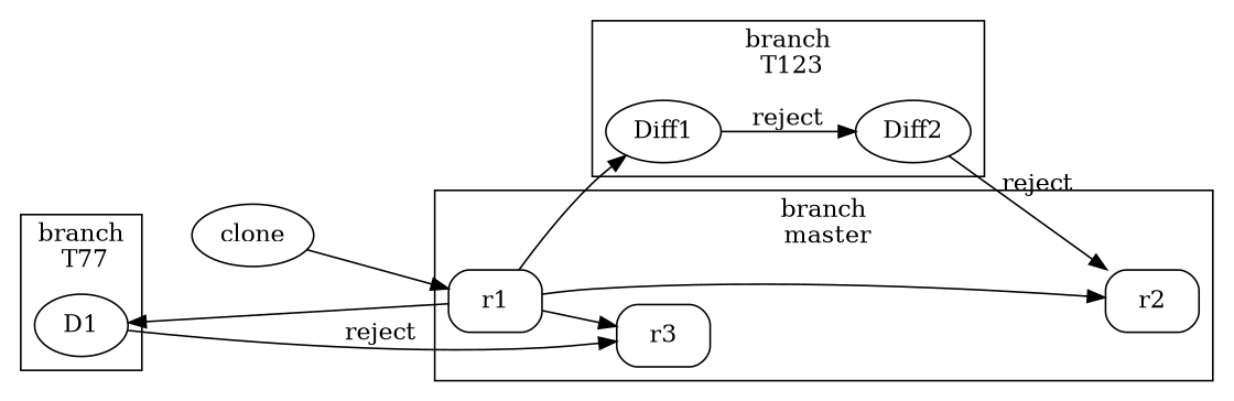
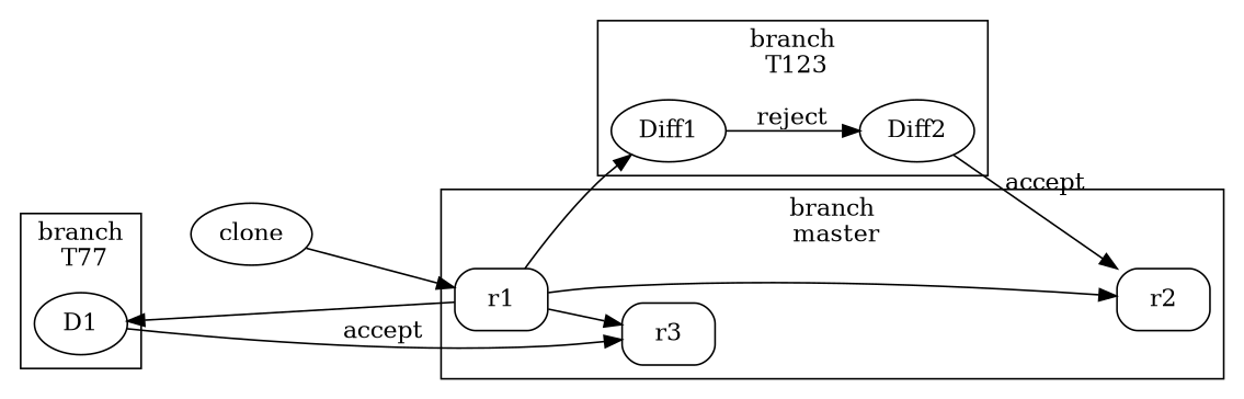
  digraph {
    rankdir=LR
    Diff1
    Diff2
    r1 [shape=box style=rounded]
    r2 [shape=box style=rounded]
    r3 [shape=box style=rounded]
    D1
    clone
    subgraph cluster_1 {
      label="branch\n T123"
      Diff1
      Diff2
    }
    subgraph cluster_2 {
      label="branch\n master"
      r1
      r2
      r3
    }
    subgraph cluster_3 {
      label="branch\n T77"
      D1
    }
    Diff1 -> Diff2 [label=reject]
-   Diff2 -> r2 [label=reject]
+   Diff2 -> r2 [label=accept]
    r1 -> Diff1
    r1 -> r2 [minlen=3]
    r1 -> r3
    r1 -> D1
-   D1 -> r3 [label=reject minlen=3]
+   D1 -> r3 [label=accept minlen=3]
    clone -> r1
  }
